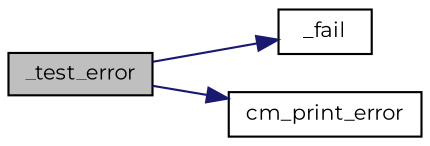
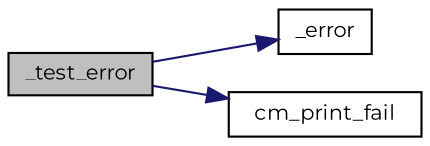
  digraph {
    fontname=Montserrat
    rankdir=LR
    node [color=black fillcolor=white fontname=Montserrat fontsize=10 shape=record style=filled]
    edge [color=midnightblue fontname=Montserrat fontsize=10 labelfontname=Helvetica labelfontsize=10 style=solid]
    n1 [fillcolor=grey75 fontcolor=black height=0.2 label=_test_error width=0.4]
-   n2 [height=0.2 label=_fail width=0.4]
-   n3 [height=0.2 label=cm_print_error width=0.4]
+   n2 [height=0.2 label=_error width=0.4]
+   n3 [height=0.2 label=cm_print_fail width=0.4]
    n1 -> n2
    n1 -> n3
  }
